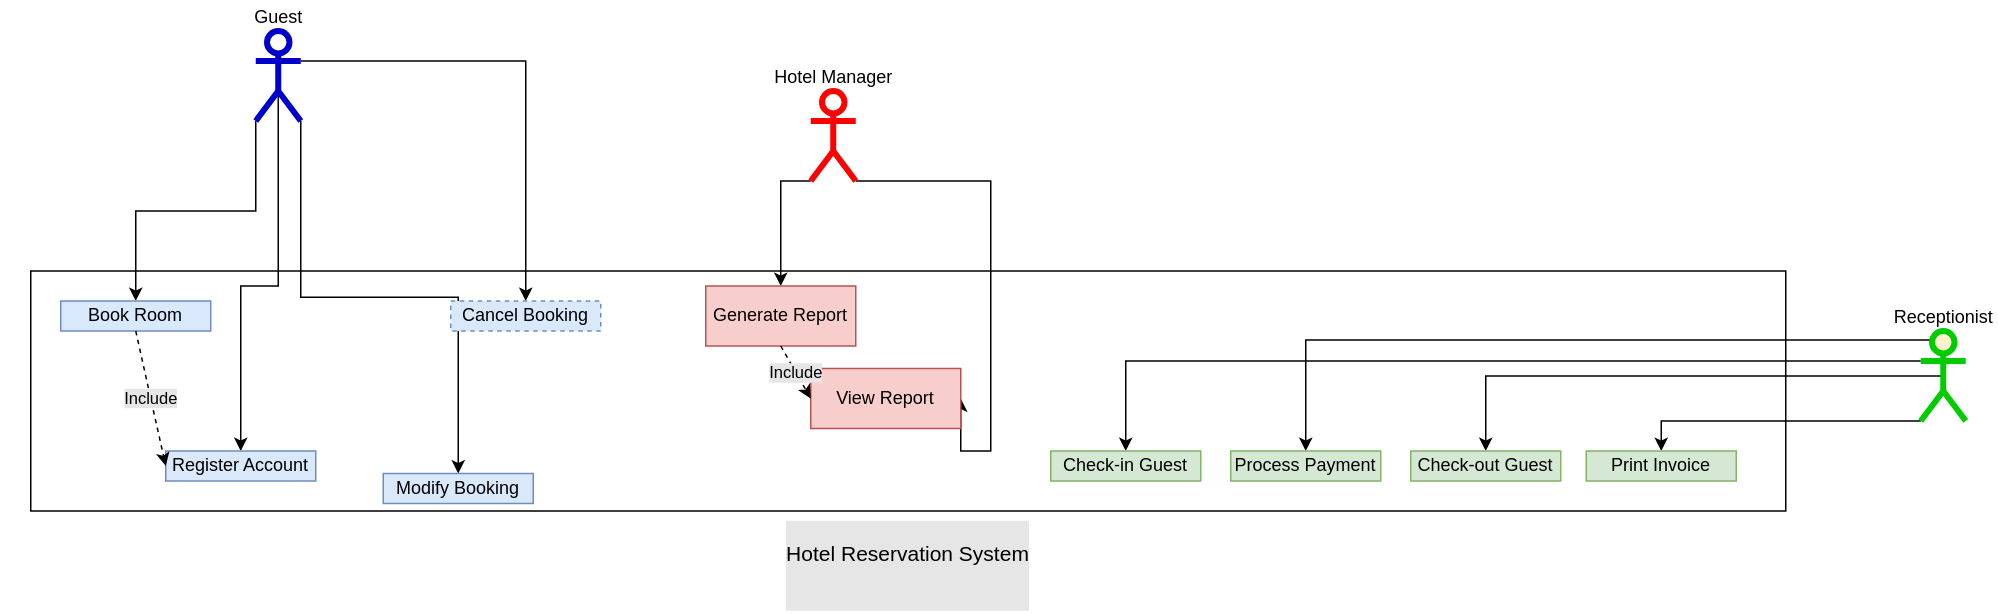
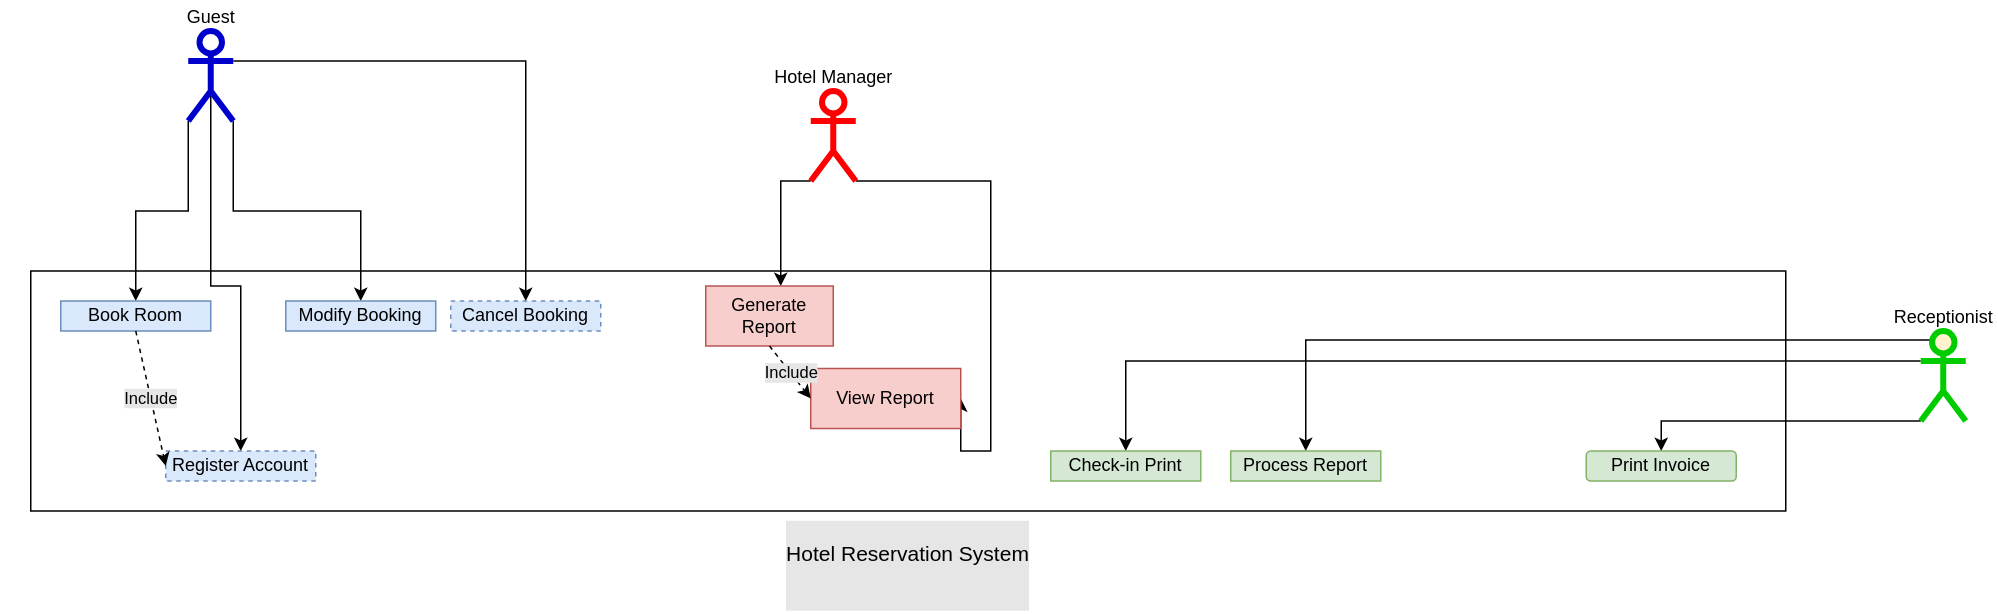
  <mxCell id="0" />
  <mxCell id="1" parent="0" />
  <mxCell id="2" value="&#10;&lt;span style=&quot;color: rgb(0, 0, 0); font-family: &amp;quot;Recursive Variable&amp;quot;, arial, sans-serif; font-size: 14px; font-style: normal; font-variant-ligatures: normal; font-variant-caps: normal; font-weight: 300; letter-spacing: normal; orphans: 2; text-align: center; text-indent: 0px; text-transform: none; widows: 2; word-spacing: 0px; -webkit-text-stroke-width: 0px; white-space: nowrap; text-decoration-thickness: initial; text-decoration-style: initial; text-decoration-color: initial; float: none; display: inline !important;&quot;&gt;Hotel Reservation System&lt;/span&gt;&#10;&#10;" style="rounded=0;whiteSpace=wrap;html=1;labelPosition=center;verticalLabelPosition=bottom;align=center;verticalAlign=top;labelBackgroundColor=#E6E6E6;" vertex="1" parent="1"><mxGeometry x="20" y="180" width="1170" height="160" as="geometry" /></mxCell>
  <mxCell id="3" style="edgeStyle=orthogonalEdgeStyle;rounded=0;orthogonalLoop=1;jettySize=auto;html=1;exitX=0;exitY=1;exitDx=0;exitDy=0;exitPerimeter=0;entryX=0.5;entryY=0;entryDx=0;entryDy=0;" edge="1" parent="1" source="7" target="16"><mxGeometry relative="1" as="geometry" /></mxCell>
  <mxCell id="4" style="edgeStyle=orthogonalEdgeStyle;rounded=0;orthogonalLoop=1;jettySize=auto;html=1;exitX=1;exitY=1;exitDx=0;exitDy=0;exitPerimeter=0;" edge="1" parent="1" source="7" target="17"><mxGeometry relative="1" as="geometry" /></mxCell>
  <mxCell id="5" style="edgeStyle=orthogonalEdgeStyle;rounded=0;orthogonalLoop=1;jettySize=auto;html=1;exitX=1;exitY=0.333;exitDx=0;exitDy=0;exitPerimeter=0;" edge="1" parent="1" source="7" target="18"><mxGeometry relative="1" as="geometry" /></mxCell>
  <mxCell id="6" style="edgeStyle=orthogonalEdgeStyle;rounded=0;orthogonalLoop=1;jettySize=auto;html=1;exitX=0.5;exitY=0.5;exitDx=0;exitDy=0;exitPerimeter=0;entryX=0.5;entryY=0;entryDx=0;entryDy=0;" edge="1" parent="1" source="7" target="19"><mxGeometry relative="1" as="geometry" /></mxCell>
- <mxCell id="7" value="Guest" style="shape=umlActor;verticalLabelPosition=top;verticalAlign=bottom;html=1;outlineConnect=0;strokeWidth=4;strokeColor=#0000CC;labelPosition=center;align=center;" vertex="1" parent="1"><mxGeometry x="170" y="20" width="30" height="60" as="geometry" /></mxCell>
+ <mxCell id="7" value="Guest" style="shape=umlActor;verticalLabelPosition=top;verticalAlign=bottom;html=1;outlineConnect=0;strokeWidth=4;strokeColor=#0000CC;labelPosition=center;align=center;" vertex="1" parent="1"><mxGeometry x="125" y="20" width="30" height="60" as="geometry" /></mxCell>
  <mxCell id="8" style="edgeStyle=orthogonalEdgeStyle;rounded=0;orthogonalLoop=1;jettySize=auto;html=1;exitX=0;exitY=1;exitDx=0;exitDy=0;exitPerimeter=0;" edge="1" parent="1" source="10" target="20"><mxGeometry relative="1" as="geometry"><Array as="points"><mxPoint x="520" y="120" /></Array></mxGeometry></mxCell>
  <mxCell id="9" style="edgeStyle=orthogonalEdgeStyle;rounded=0;orthogonalLoop=1;jettySize=auto;html=1;exitX=1;exitY=1;exitDx=0;exitDy=0;exitPerimeter=0;entryX=1;entryY=0.5;entryDx=0;entryDy=0;" edge="1" parent="1" source="10" target="21"><mxGeometry relative="1" as="geometry"><Array as="points"><mxPoint x="660" y="120" /><mxPoint x="660" y="300" /></Array></mxGeometry></mxCell>
  <mxCell id="10" value="Hotel Manager" style="shape=umlActor;verticalLabelPosition=top;verticalAlign=bottom;html=1;outlineConnect=0;strokeWidth=4;strokeColor=#FF0000;labelPosition=center;align=center;" vertex="1" parent="1"><mxGeometry x="540" y="60" width="30" height="60" as="geometry" /></mxCell>
  <mxCell id="11" style="edgeStyle=orthogonalEdgeStyle;rounded=0;orthogonalLoop=1;jettySize=auto;html=1;exitX=0;exitY=0.333;exitDx=0;exitDy=0;exitPerimeter=0;entryX=0.5;entryY=0;entryDx=0;entryDy=0;" edge="1" parent="1" source="15" target="25"><mxGeometry relative="1" as="geometry" /></mxCell>
  <mxCell id="12" style="edgeStyle=orthogonalEdgeStyle;rounded=0;orthogonalLoop=1;jettySize=auto;html=1;exitX=0.25;exitY=0.1;exitDx=0;exitDy=0;exitPerimeter=0;" edge="1" parent="1" source="15" target="24"><mxGeometry relative="1" as="geometry" /></mxCell>
- <mxCell id="13" style="edgeStyle=orthogonalEdgeStyle;rounded=0;orthogonalLoop=1;jettySize=auto;html=1;exitX=0.5;exitY=0.5;exitDx=0;exitDy=0;exitPerimeter=0;" edge="1" parent="1" source="15" target="22"><mxGeometry relative="1" as="geometry" /></mxCell>
  <mxCell id="14" style="edgeStyle=orthogonalEdgeStyle;rounded=0;orthogonalLoop=1;jettySize=auto;html=1;exitX=0;exitY=1;exitDx=0;exitDy=0;exitPerimeter=0;entryX=0.5;entryY=0;entryDx=0;entryDy=0;" edge="1" parent="1" source="15" target="23"><mxGeometry relative="1" as="geometry"><Array as="points"><mxPoint x="1107" y="280" /></Array></mxGeometry></mxCell>
  <mxCell id="15" value="Receptionist" style="shape=umlActor;verticalLabelPosition=top;verticalAlign=bottom;html=1;outlineConnect=0;fillColor=#fff2cc;strokeColor=#00CC00;strokeWidth=4;labelPosition=center;align=center;" vertex="1" parent="1"><mxGeometry x="1280" y="220" width="30" height="60" as="geometry" /></mxCell>
  <mxCell id="16" value="Book Room" style="rounded=0;whiteSpace=wrap;html=1;fillColor=#dae8fc;strokeColor=#6c8ebf;" vertex="1" parent="1"><mxGeometry x="40" y="200" width="100" height="20" as="geometry" /></mxCell>
- <mxCell id="17" value="Modify Booking" style="rounded=0;whiteSpace=wrap;html=1;fillColor=#dae8fc;strokeColor=#6c8ebf;" vertex="1" parent="1"><mxGeometry x="255" y="315" width="100" height="20" as="geometry" /></mxCell>
+ <mxCell id="17" value="Modify Booking" style="rounded=0;whiteSpace=wrap;html=1;fillColor=#dae8fc;strokeColor=#6c8ebf;" vertex="1" parent="1"><mxGeometry x="190" y="200" width="100" height="20" as="geometry" /></mxCell>
  <mxCell id="18" value="Cancel Booking" style="rounded=0;whiteSpace=wrap;html=1;fillColor=#dae8fc;strokeColor=#6c8ebf;dashed=1;" vertex="1" parent="1"><mxGeometry x="300" y="200" width="100" height="20" as="geometry" /></mxCell>
- <mxCell id="19" value="Register Account" style="rounded=0;whiteSpace=wrap;html=1;fillColor=#dae8fc;strokeColor=#6c8ebf;" vertex="1" parent="1"><mxGeometry x="110" y="300" width="100" height="20" as="geometry" /></mxCell>
- <mxCell id="20" value="Generate Report" style="rounded=0;whiteSpace=wrap;html=1;fillColor=#f8cecc;strokeColor=#b85450;" vertex="1" parent="1"><mxGeometry x="470" y="190" width="100" height="40" as="geometry" /></mxCell>
+ <mxCell id="19" value="Register Account" style="rounded=0;whiteSpace=wrap;html=1;fillColor=#dae8fc;strokeColor=#6c8ebf;dashed=1;" vertex="1" parent="1"><mxGeometry x="110" y="300" width="100" height="20" as="geometry" /></mxCell>
+ <mxCell id="20" value="Generate Report" style="rounded=0;whiteSpace=wrap;html=1;fillColor=#f8cecc;strokeColor=#b85450;" vertex="1" parent="1"><mxGeometry x="470" y="190" width="85" height="40" as="geometry" /></mxCell>
  <mxCell id="21" value="View Report" style="rounded=0;whiteSpace=wrap;html=1;fillColor=#f8cecc;strokeColor=#b85450;" vertex="1" parent="1"><mxGeometry x="540" y="245" width="100" height="40" as="geometry" /></mxCell>
- <mxCell id="22" value="Check-out Guest" style="rounded=0;whiteSpace=wrap;html=1;fillColor=#d5e8d4;strokeColor=#82b366;" vertex="1" parent="1"><mxGeometry x="940" y="300" width="100" height="20" as="geometry" /></mxCell>
- <mxCell id="23" value="Print Invoice" style="rounded=0;whiteSpace=wrap;html=1;fillColor=#d5e8d4;strokeColor=#82b366;" vertex="1" parent="1"><mxGeometry x="1057" y="300" width="100" height="20" as="geometry" /></mxCell>
- <mxCell id="24" value="Process Payment" style="rounded=0;whiteSpace=wrap;html=1;fillColor=#d5e8d4;strokeColor=#82b366;" vertex="1" parent="1"><mxGeometry x="820" y="300" width="100" height="20" as="geometry" /></mxCell>
- <mxCell id="25" value="Check-in Guest" style="rounded=0;whiteSpace=wrap;html=1;fillColor=#d5e8d4;strokeColor=#82b366;" vertex="1" parent="1"><mxGeometry x="700" y="300" width="100" height="20" as="geometry" /></mxCell>
+ <mxCell id="23" value="Print Invoice" style="whiteSpace=wrap;html=1;fillColor=#d5e8d4;strokeColor=#82b366;rounded=1;" vertex="1" parent="1"><mxGeometry x="1057" y="300" width="100" height="20" as="geometry" /></mxCell>
+ <mxCell id="24" value="Process Report" style="rounded=0;whiteSpace=wrap;html=1;fillColor=#d5e8d4;strokeColor=#82b366;" vertex="1" parent="1"><mxGeometry x="820" y="300" width="100" height="20" as="geometry" /></mxCell>
+ <mxCell id="25" value="Check-in Print" style="rounded=0;whiteSpace=wrap;html=1;fillColor=#d5e8d4;strokeColor=#82b366;" vertex="1" parent="1"><mxGeometry x="700" y="300" width="100" height="20" as="geometry" /></mxCell>
  <mxCell id="26" value="" style="endArrow=classic;html=1;rounded=0;exitX=0.5;exitY=1;exitDx=0;exitDy=0;entryX=0;entryY=0.5;entryDx=0;entryDy=0;dashed=1;" edge="1" parent="1" source="20" target="21"><mxGeometry relative="1" as="geometry"><mxPoint x="780" y="190" as="sourcePoint" /><mxPoint x="880" y="190" as="targetPoint" /></mxGeometry></mxCell>
  <mxCell id="27" value="Include" style="edgeLabel;resizable=0;html=1;;align=center;verticalAlign=middle;labelBackgroundColor=#E6E6E6;" connectable="0" vertex="1" parent="26"><mxGeometry relative="1" as="geometry" /></mxCell>
  <mxCell id="28" value="" style="endArrow=classic;html=1;rounded=0;entryX=0;entryY=0.5;entryDx=0;entryDy=0;exitX=0.5;exitY=1;exitDx=0;exitDy=0;dashed=1;" edge="1" parent="1" source="16" target="19"><mxGeometry relative="1" as="geometry"><mxPoint x="60" y="250" as="sourcePoint" /><mxPoint x="160" y="250" as="targetPoint" /></mxGeometry></mxCell>
  <mxCell id="29" value="Include" style="edgeLabel;resizable=0;html=1;;align=center;verticalAlign=middle;labelBackgroundColor=#E6E6E6;" connectable="0" vertex="1" parent="28"><mxGeometry relative="1" as="geometry" /></mxCell>
